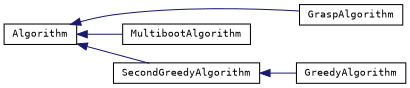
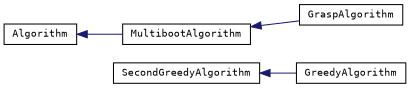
  digraph {
    fontname="DejaVu Sans Mono"
    rankdir=LR
    node [color=black fillcolor=white fontname="DejaVu Sans Mono" fontsize=10 shape=record style=filled]
    edge [color=midnightblue dir=back fontname="DejaVu Sans Mono" fontsize=10 labelfontname=Helvetica labelfontsize=10 style=solid]
    n1 [height=0.2 label=Algorithm width=0.4]
    n2 [height=0.2 label=GraspAlgorithm width=0.4]
    n3 [height=0.2 label=MultibootAlgorithm width=0.4]
    n4 [height=0.2 label=SecondGreedyAlgorithm width=0.4]
    n5 [height=0.2 label=GreedyAlgorithm width=0.4]
-   n1 -> n2
+   n3 -> n2
    n1 -> n3
-   n1 -> n4
    n4 -> n5
  }
